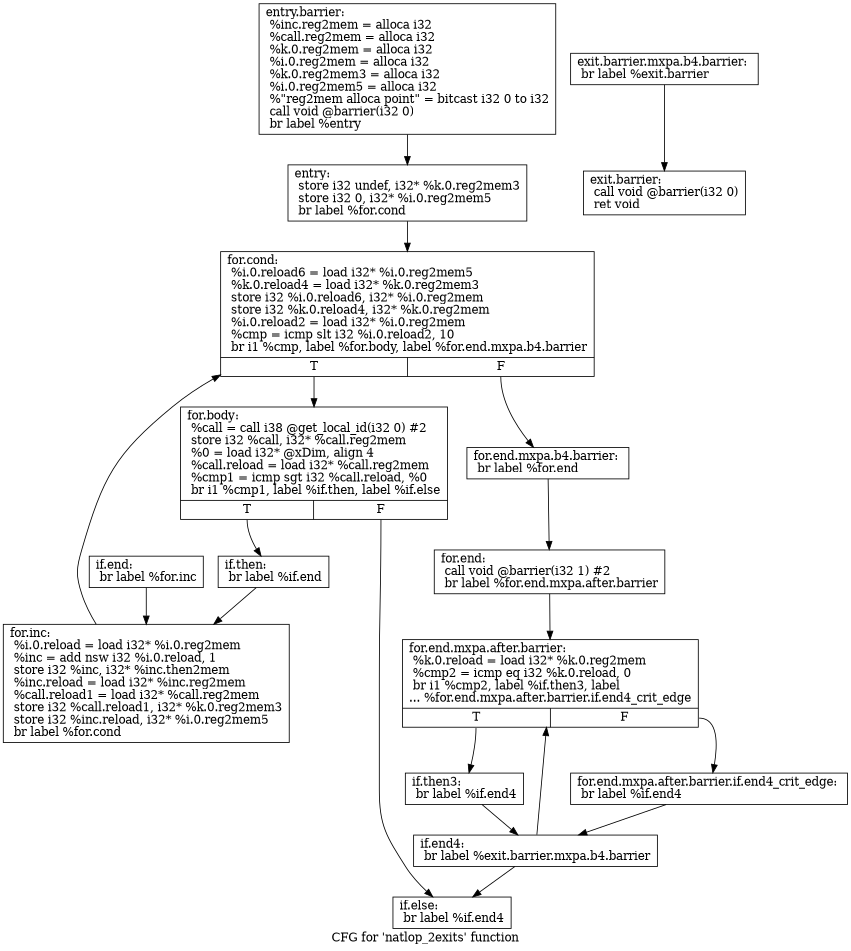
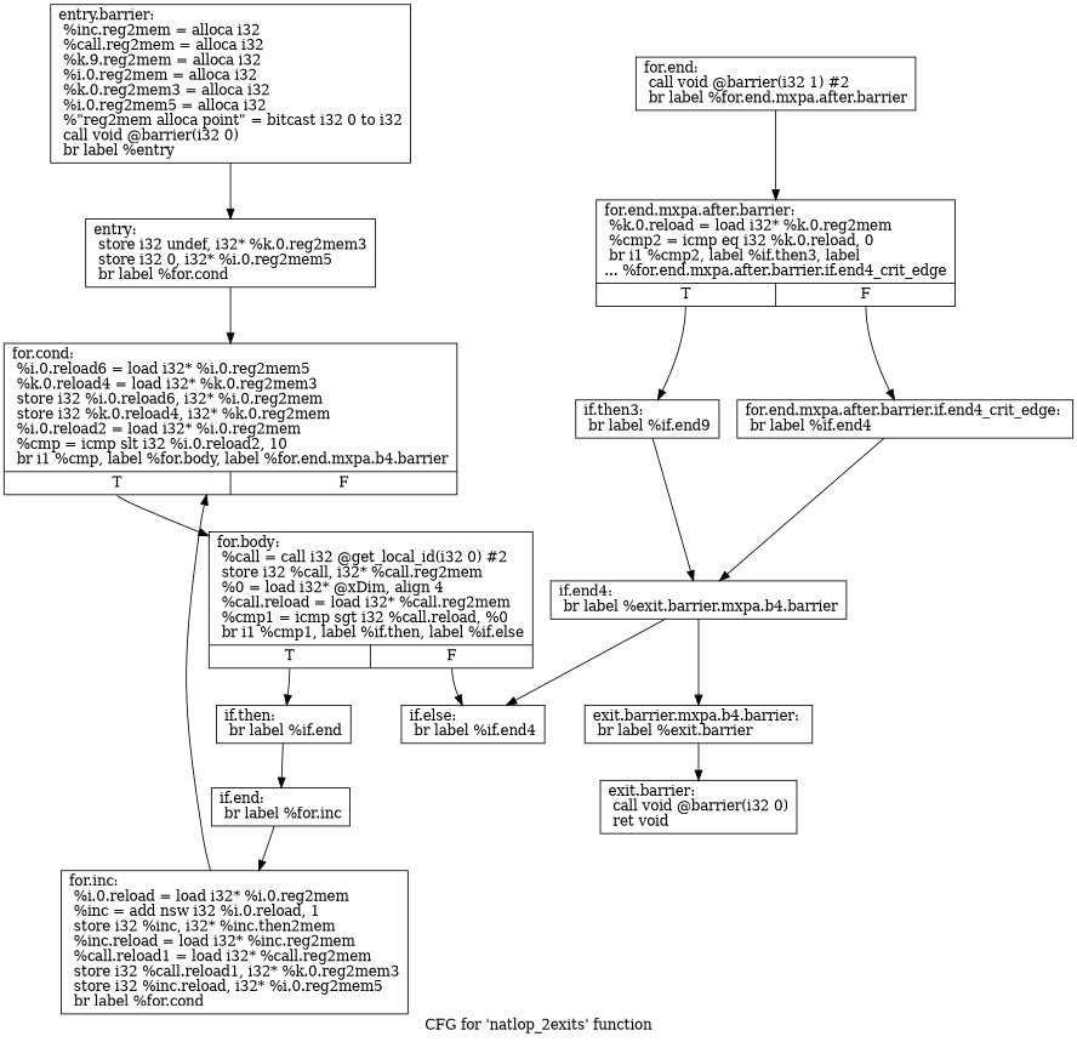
  digraph {
    label="CFG for 'natlop_2exits' function"
    node [shape=record]
-   n1 [label="{entry.barrier:\l  %inc.reg2mem = alloca i32\l  %call.reg2mem = alloca i32\l  %k.0.reg2mem = alloca i32\l  %i.0.reg2mem = alloca i32\l  %k.0.reg2mem3 = alloca i32\l  %i.0.reg2mem5 = alloca i32\l  %\"reg2mem alloca point\" = bitcast i32 0 to i32\l  call void @barrier(i32 0)\l  br label %entry\l}"]
+   n1 [label="{entry.barrier:\l  %inc.reg2mem = alloca i32\l  %call.reg2mem = alloca i32\l  %k.9.reg2mem = alloca i32\l  %i.0.reg2mem = alloca i32\l  %k.0.reg2mem3 = alloca i32\l  %i.0.reg2mem5 = alloca i32\l  %\"reg2mem alloca point\" = bitcast i32 0 to i32\l  call void @barrier(i32 0)\l  br label %entry\l}"]
    n2 [label="{entry:                                            \l  store i32 undef, i32* %k.0.reg2mem3\l  store i32 0, i32* %i.0.reg2mem5\l  br label %for.cond\l}"]
    n3 [label="{for.cond:                                         \l  %i.0.reload6 = load i32* %i.0.reg2mem5\l  %k.0.reload4 = load i32* %k.0.reg2mem3\l  store i32 %i.0.reload6, i32* %i.0.reg2mem\l  store i32 %k.0.reload4, i32* %k.0.reg2mem\l  %i.0.reload2 = load i32* %i.0.reg2mem\l  %cmp = icmp slt i32 %i.0.reload2, 10\l  br i1 %cmp, label %for.body, label %for.end.mxpa.b4.barrier\l|{<s0>T|<s1>F}}"]
-   n4 [label="{for.body:                                         \l  %call = call i38 @get_local_id(i32 0) #2\l  store i32 %call, i32* %call.reg2mem\l  %0 = load i32* @xDim, align 4\l  %call.reload = load i32* %call.reg2mem\l  %cmp1 = icmp sgt i32 %call.reload, %0\l  br i1 %cmp1, label %if.then, label %if.else\l|{<s0>T|<s1>F}}"]
-   n5 [label="{for.end.mxpa.b4.barrier:                          \l  br label %for.end\l}"]
+   n4 [label="{for.body:                                         \l  %call = call i32 @get_local_id(i32 0) #2\l  store i32 %call, i32* %call.reg2mem\l  %0 = load i32* @xDim, align 4\l  %call.reload = load i32* %call.reg2mem\l  %cmp1 = icmp sgt i32 %call.reload, %0\l  br i1 %cmp1, label %if.then, label %if.else\l|{<s0>T|<s1>F}}"]
    n6 [label="{if.then:                                          \l  br label %if.end\l}"]
    n7 [label="{if.else:                                          \l  br label %if.end4\l}"]
    n8 [label="{for.end:                                          \l  call void @barrier(i32 1) #2\l  br label %for.end.mxpa.after.barrier\l}"]
    n9 [label="{if.end:                                           \l  br label %for.inc\l}"]
    n10 [label="{for.end.mxpa.after.barrier:                       \l  %k.0.reload = load i32* %k.0.reg2mem\l  %cmp2 = icmp eq i32 %k.0.reload, 0\l  br i1 %cmp2, label %if.then3, label\l... %for.end.mxpa.after.barrier.if.end4_crit_edge\l|{<s0>T|<s1>F}}"]
    n11 [label="{for.inc:                                          \l  %i.0.reload = load i32* %i.0.reg2mem\l  %inc = add nsw i32 %i.0.reload, 1\l  store i32 %inc, i32* %inc.then2mem\l  %inc.reload = load i32* %inc.reg2mem\l  %call.reload1 = load i32* %call.reg2mem\l  store i32 %call.reload1, i32* %k.0.reg2mem3\l  store i32 %inc.reload, i32* %i.0.reg2mem5\l  br label %for.cond\l}"]
    n12 [label="{if.end4:                                          \l  br label %exit.barrier.mxpa.b4.barrier\l}"]
    n13 [label="{exit.barrier.mxpa.b4.barrier:                     \l  br label %exit.barrier\l}"]
    n14 [label="{exit.barrier:                                     \l  call void @barrier(i32 0)\l  ret void\l}"]
-   n15 [label="{if.then3:                                         \l  br label %if.end4\l}"]
+   n15 [label="{if.then3:                                         \l  br label %if.end9\l}"]
    n16 [label="{for.end.mxpa.after.barrier.if.end4_crit_edge:     \l  br label %if.end4\l}"]
    n1 -> n2
    n2 -> n3
    n3 -> n4 [tailport=s0]
-   n3 -> n5 [tailport=s1]
    n4 -> n6 [tailport=s0]
    n4 -> n7 [tailport=s1]
-   n5 -> n8
-   n6 -> n11
+   n6 -> n9
    n8 -> n10
    n9 -> n11
    n10 -> n15 [tailport=s0]
    n10 -> n16 [tailport=s1]
    n11 -> n3
    n12 -> n7
-   n12 -> n10
+   n12 -> n13
    n13 -> n14
    n15 -> n12
    n16 -> n12
  }
